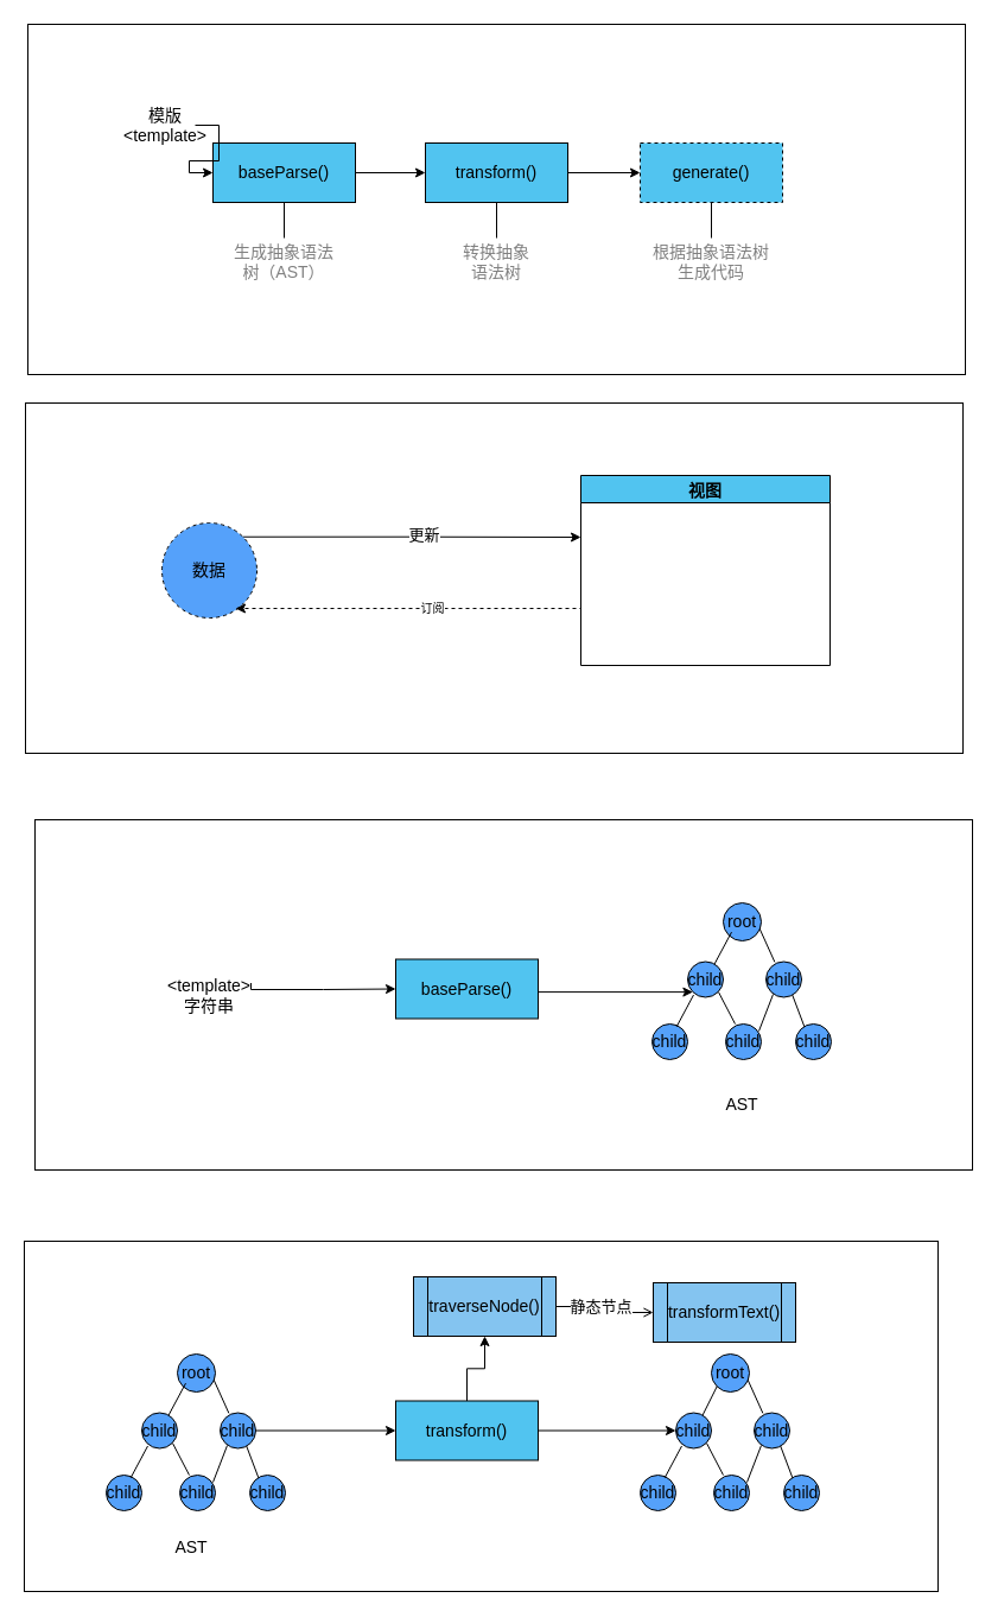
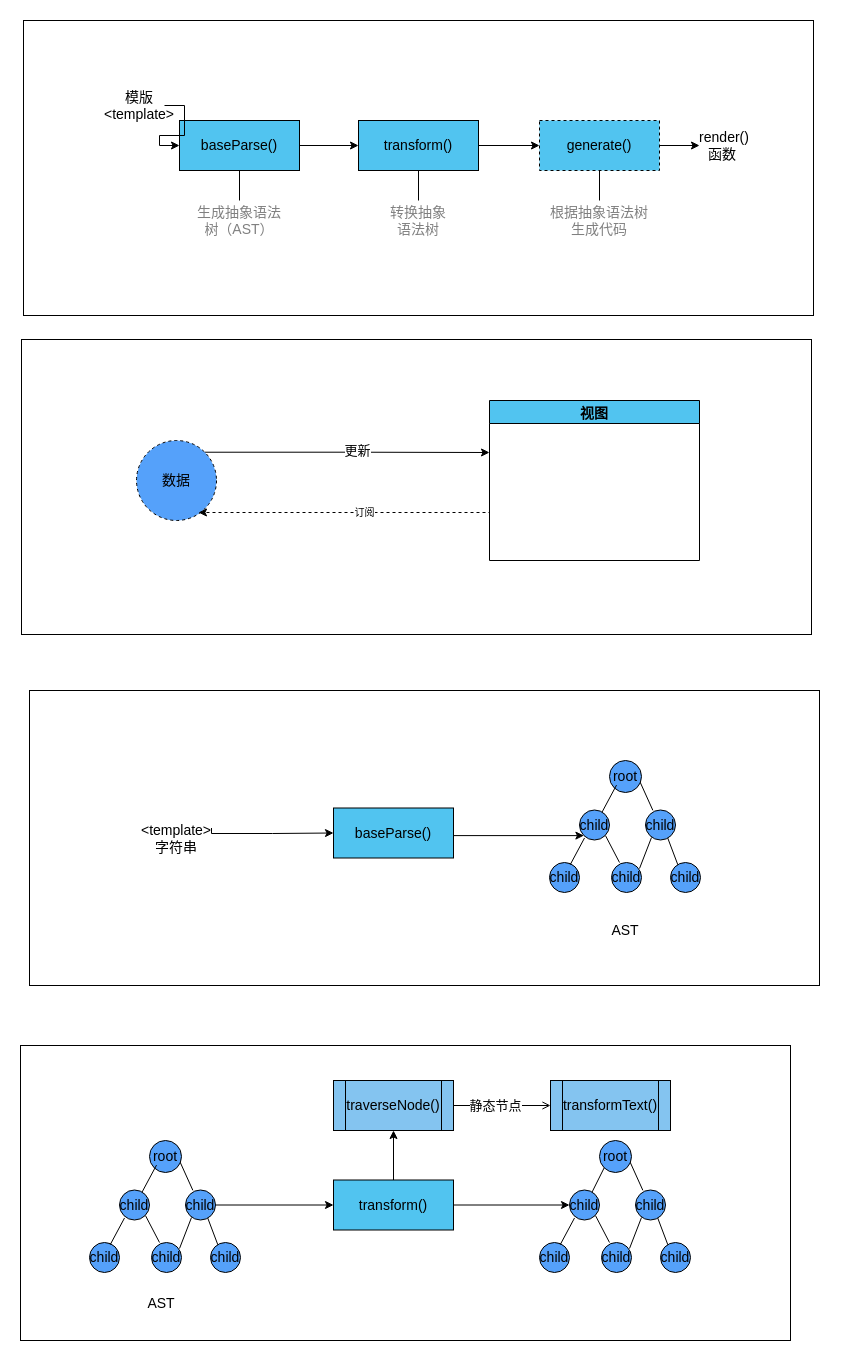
  <mxCell id="0" />
  <mxCell id="1" parent="0" />
  <mxCell id="2" value="" style="rounded=0;whiteSpace=wrap;html=1;" vertex="1" parent="1"><mxGeometry x="23" y="20" width="790" height="295" as="geometry" /></mxCell>
  <mxCell id="3" style="edgeStyle=orthogonalEdgeStyle;rounded=0;orthogonalLoop=1;jettySize=auto;html=1;exitX=1;exitY=0.5;exitDx=0;exitDy=0;entryX=0;entryY=0.5;entryDx=0;entryDy=0;fontSize=14;" edge="1" parent="1" source="5" target="8"><mxGeometry relative="1" as="geometry" /></mxCell>
  <mxCell id="4" style="edgeStyle=orthogonalEdgeStyle;rounded=0;orthogonalLoop=1;jettySize=auto;html=1;exitX=0.5;exitY=1;exitDx=0;exitDy=0;fontSize=14;endArrow=none;endFill=0;" edge="1" parent="1" source="5"><mxGeometry relative="1" as="geometry"><mxPoint x="239" y="200" as="targetPoint" /></mxGeometry></mxCell>
  <mxCell id="5" value="&lt;font style=&quot;font-size: 14px&quot;&gt;baseParse()&lt;/font&gt;" style="rounded=0;whiteSpace=wrap;html=1;fillColor=#51C4F0;" vertex="1" parent="1"><mxGeometry x="179" y="120" width="120" height="50" as="geometry" /></mxCell>
  <mxCell id="6" style="edgeStyle=orthogonalEdgeStyle;rounded=0;orthogonalLoop=1;jettySize=auto;html=1;exitX=1;exitY=0.5;exitDx=0;exitDy=0;fontSize=14;" edge="1" parent="1" source="8" target="11"><mxGeometry relative="1" as="geometry" /></mxCell>
  <mxCell id="7" style="edgeStyle=orthogonalEdgeStyle;rounded=0;orthogonalLoop=1;jettySize=auto;html=1;exitX=0.5;exitY=1;exitDx=0;exitDy=0;fontSize=14;endArrow=none;endFill=0;" edge="1" parent="1" source="8"><mxGeometry relative="1" as="geometry"><mxPoint x="418" y="200" as="targetPoint" /></mxGeometry></mxCell>
  <mxCell id="8" value="&lt;font style=&quot;font-size: 14px&quot;&gt;transform()&lt;/font&gt;" style="rounded=0;whiteSpace=wrap;html=1;fillColor=#51C4F0;" vertex="1" parent="1"><mxGeometry x="358" y="120" width="120" height="50" as="geometry" /></mxCell>
+ <mxCell id="9" style="edgeStyle=orthogonalEdgeStyle;rounded=0;orthogonalLoop=1;jettySize=auto;html=1;exitX=1;exitY=0.5;exitDx=0;exitDy=0;entryX=0;entryY=0.5;entryDx=0;entryDy=0;fontSize=14;" edge="1" parent="1" source="11" target="21"><mxGeometry relative="1" as="geometry" /></mxCell>
  <mxCell id="10" style="edgeStyle=orthogonalEdgeStyle;rounded=0;orthogonalLoop=1;jettySize=auto;html=1;exitX=0.5;exitY=1;exitDx=0;exitDy=0;fontSize=14;endArrow=none;endFill=0;" edge="1" parent="1" source="11"><mxGeometry relative="1" as="geometry"><mxPoint x="599" y="200" as="targetPoint" /></mxGeometry></mxCell>
  <mxCell id="11" value="&lt;font style=&quot;font-size: 14px&quot;&gt;generate()&lt;/font&gt;" style="rounded=0;whiteSpace=wrap;html=1;fillColor=#51C4F0;dashed=1;" vertex="1" parent="1"><mxGeometry x="539" y="120" width="120" height="50" as="geometry" /></mxCell>
  <mxCell id="12" value="" style="rounded=0;whiteSpace=wrap;html=1;" vertex="1" parent="1"><mxGeometry x="21" y="339" width="790" height="295" as="geometry" /></mxCell>
  <mxCell id="13" style="edgeStyle=orthogonalEdgeStyle;rounded=0;orthogonalLoop=1;jettySize=auto;html=1;exitX=1;exitY=0;exitDx=0;exitDy=0;" edge="1" parent="1" source="15"><mxGeometry relative="1" as="geometry"><mxPoint x="489" y="452" as="targetPoint" /></mxGeometry></mxCell>
  <mxCell id="14" value="更新" style="edgeLabel;html=1;align=center;verticalAlign=middle;resizable=0;points=[];fontSize=13;" vertex="1" connectable="0" parent="13"><mxGeometry x="0.073" y="3" relative="1" as="geometry"><mxPoint as="offset" /></mxGeometry></mxCell>
  <mxCell id="15" value="&lt;font style=&quot;font-size: 14px&quot;&gt;数据&lt;/font&gt;" style="ellipse;whiteSpace=wrap;html=1;aspect=fixed;fillColor=#55A1FA;dashed=1;" vertex="1" parent="1"><mxGeometry x="136" y="440" width="80" height="80" as="geometry" /></mxCell>
  <mxCell id="16" style="edgeStyle=orthogonalEdgeStyle;rounded=0;orthogonalLoop=1;jettySize=auto;html=1;exitX=0;exitY=0.75;exitDx=0;exitDy=0;entryX=0.775;entryY=0.9;entryDx=0;entryDy=0;entryPerimeter=0;dashed=1;" edge="1" parent="1" source="18" target="15"><mxGeometry relative="1" as="geometry"><Array as="points"><mxPoint x="489" y="512" /></Array></mxGeometry></mxCell>
  <mxCell id="17" value="订阅" style="edgeLabel;html=1;align=center;verticalAlign=middle;resizable=0;points=[];fontSize=10;" vertex="1" connectable="0" parent="16"><mxGeometry x="-0.104" y="-1" relative="1" as="geometry"><mxPoint as="offset" /></mxGeometry></mxCell>
  <mxCell id="18" value="视图" style="swimlane;fillColor=#51C4F0;fontSize=14;" vertex="1" parent="1"><mxGeometry x="489" y="400" width="210" height="160" as="geometry" /></mxCell>
  <mxCell id="19" style="edgeStyle=orthogonalEdgeStyle;rounded=0;orthogonalLoop=1;jettySize=auto;html=1;exitX=1;exitY=0.5;exitDx=0;exitDy=0;entryX=0;entryY=0.5;entryDx=0;entryDy=0;fontSize=14;" edge="1" parent="1" source="20" target="5"><mxGeometry relative="1" as="geometry" /></mxCell>
  <mxCell id="20" value="模版 &amp;lt;template&amp;gt;" style="text;html=1;strokeColor=none;fillColor=none;align=center;verticalAlign=middle;whiteSpace=wrap;rounded=0;fontSize=14;" vertex="1" parent="1"><mxGeometry x="114" y="95" width="50" height="20" as="geometry" /></mxCell>
+ <mxCell id="21" value="render() 函数&amp;nbsp;" style="text;html=1;strokeColor=none;fillColor=none;align=center;verticalAlign=middle;whiteSpace=wrap;rounded=0;fontSize=14;" vertex="1" parent="1"><mxGeometry x="699" y="135" width="50" height="20" as="geometry" /></mxCell>
  <mxCell id="22" value="&lt;font color=&quot;#808080&quot;&gt;生成抽象语法树（AST）&lt;/font&gt;" style="text;html=1;strokeColor=none;fillColor=none;align=center;verticalAlign=middle;whiteSpace=wrap;rounded=0;fontSize=14;" vertex="1" parent="1"><mxGeometry x="194" y="215" width="90" height="10" as="geometry" /></mxCell>
  <mxCell id="23" value="&lt;font color=&quot;#808080&quot;&gt;转换抽象语法树&lt;/font&gt;" style="text;html=1;strokeColor=none;fillColor=none;align=center;verticalAlign=middle;whiteSpace=wrap;rounded=0;fontSize=14;" vertex="1" parent="1"><mxGeometry x="383" y="210" width="70" height="20" as="geometry" /></mxCell>
  <mxCell id="24" value="&lt;font color=&quot;#808080&quot;&gt;根据抽象语法树生成代码&lt;/font&gt;" style="text;html=1;strokeColor=none;fillColor=none;align=center;verticalAlign=middle;whiteSpace=wrap;rounded=0;fontSize=14;" vertex="1" parent="1"><mxGeometry x="549" y="210" width="100" height="20" as="geometry" /></mxCell>
  <mxCell id="25" value="" style="rounded=0;whiteSpace=wrap;html=1;" vertex="1" parent="1"><mxGeometry x="29" y="690" width="790" height="295" as="geometry" /></mxCell>
  <mxCell id="26" style="edgeStyle=orthogonalEdgeStyle;rounded=0;orthogonalLoop=1;jettySize=auto;html=1;exitX=1;exitY=0.5;exitDx=0;exitDy=0;entryX=0;entryY=1;entryDx=0;entryDy=0;fontSize=14;startArrow=none;startFill=0;endArrow=classic;endFill=1;" edge="1" parent="1" source="27" target="36"><mxGeometry relative="1" as="geometry"><Array as="points"><mxPoint x="453" y="835" /></Array></mxGeometry></mxCell>
  <mxCell id="27" value="&lt;font style=&quot;font-size: 14px&quot;&gt;baseParse()&lt;/font&gt;" style="rounded=0;whiteSpace=wrap;html=1;fillColor=#51C4F0;" vertex="1" parent="1"><mxGeometry x="333" y="807.5" width="120" height="50" as="geometry" /></mxCell>
  <mxCell id="28" style="edgeStyle=orthogonalEdgeStyle;rounded=0;orthogonalLoop=1;jettySize=auto;html=1;exitX=1;exitY=0;exitDx=0;exitDy=0;entryX=0;entryY=0.5;entryDx=0;entryDy=0;fontSize=14;startArrow=none;startFill=0;endArrow=classic;endFill=1;" edge="1" parent="1" source="29" target="27"><mxGeometry relative="1" as="geometry"><Array as="points"><mxPoint x="211" y="833" /><mxPoint x="272" y="833" /></Array></mxGeometry></mxCell>
  <mxCell id="29" value="&amp;lt;template&amp;gt;&lt;br&gt;字符串" style="text;html=1;strokeColor=none;fillColor=none;align=center;verticalAlign=middle;whiteSpace=wrap;rounded=0;fontSize=14;" vertex="1" parent="1"><mxGeometry x="141" y="827.5" width="70" height="20" as="geometry" /></mxCell>
  <mxCell id="30" value="root" style="ellipse;whiteSpace=wrap;html=1;aspect=fixed;fontSize=14;fillColor=#55A1FA;" vertex="1" parent="1"><mxGeometry x="609" y="760" width="32" height="32" as="geometry" /></mxCell>
  <mxCell id="31" value="child" style="ellipse;whiteSpace=wrap;html=1;aspect=fixed;fontSize=14;fillColor=#55A1FA;" vertex="1" parent="1"><mxGeometry x="549" y="862" width="30" height="30" as="geometry" /></mxCell>
  <mxCell id="32" value="child" style="ellipse;whiteSpace=wrap;html=1;aspect=fixed;fontSize=14;fillColor=#55A1FA;" vertex="1" parent="1"><mxGeometry x="611" y="862" width="30" height="30" as="geometry" /></mxCell>
  <mxCell id="33" value="child" style="ellipse;whiteSpace=wrap;html=1;aspect=fixed;fontSize=14;fillColor=#55A1FA;" vertex="1" parent="1"><mxGeometry x="645" y="809.5" width="30" height="30" as="geometry" /></mxCell>
  <mxCell id="34" value="child" style="ellipse;whiteSpace=wrap;html=1;aspect=fixed;fontSize=14;fillColor=#55A1FA;" vertex="1" parent="1"><mxGeometry x="670" y="862" width="30" height="30" as="geometry" /></mxCell>
  <mxCell id="35" value="AST" style="text;html=1;strokeColor=none;fillColor=none;align=center;verticalAlign=middle;whiteSpace=wrap;rounded=0;fontSize=14;" vertex="1" parent="1"><mxGeometry x="605" y="920" width="40" height="20" as="geometry" /></mxCell>
  <mxCell id="36" value="child" style="ellipse;whiteSpace=wrap;html=1;aspect=fixed;fontSize=14;fillColor=#55A1FA;" vertex="1" parent="1"><mxGeometry x="579" y="809.5" width="30" height="30" as="geometry" /></mxCell>
  <mxCell id="37" value="" style="endArrow=none;html=1;fontSize=14;exitX=1;exitY=0;exitDx=0;exitDy=0;" edge="1" parent="1"><mxGeometry width="50" height="50" relative="1" as="geometry"><mxPoint x="569.607" y="864.393" as="sourcePoint" /><mxPoint x="584" y="837.5" as="targetPoint" /></mxGeometry></mxCell>
  <mxCell id="38" value="" style="endArrow=none;html=1;fontSize=14;exitX=1;exitY=0;exitDx=0;exitDy=0;" edge="1" parent="1"><mxGeometry width="50" height="50" relative="1" as="geometry"><mxPoint x="601.607" y="811.503" as="sourcePoint" /><mxPoint x="616" y="784.61" as="targetPoint" /></mxGeometry></mxCell>
  <mxCell id="39" value="" style="endArrow=none;html=1;fontSize=14;entryX=1;entryY=1;entryDx=0;entryDy=0;exitX=0;exitY=0;exitDx=0;exitDy=0;" edge="1" parent="1"><mxGeometry width="50" height="50" relative="1" as="geometry"><mxPoint x="652.393" y="809.893" as="sourcePoint" /><mxPoint x="639.607" y="781.607" as="targetPoint" /></mxGeometry></mxCell>
  <mxCell id="40" value="" style="endArrow=none;html=1;fontSize=14;entryX=1;entryY=1;entryDx=0;entryDy=0;exitX=0;exitY=0;exitDx=0;exitDy=0;" edge="1" parent="1"><mxGeometry width="50" height="50" relative="1" as="geometry"><mxPoint x="677.393" y="864.393" as="sourcePoint" /><mxPoint x="667.217" y="837.497" as="targetPoint" /></mxGeometry></mxCell>
  <mxCell id="41" value="" style="endArrow=none;html=1;fontSize=14;" edge="1" parent="1"><mxGeometry width="50" height="50" relative="1" as="geometry"><mxPoint x="639" y="868" as="sourcePoint" /><mxPoint x="651" y="837" as="targetPoint" /></mxGeometry></mxCell>
  <mxCell id="42" value="" style="endArrow=none;html=1;fontSize=14;entryX=1;entryY=1;entryDx=0;entryDy=0;" edge="1" parent="1"><mxGeometry width="50" height="50" relative="1" as="geometry"><mxPoint x="619" y="862" as="sourcePoint" /><mxPoint x="604.997" y="835.107" as="targetPoint" /></mxGeometry></mxCell>
  <mxCell id="43" value="" style="rounded=0;whiteSpace=wrap;html=1;" vertex="1" parent="1"><mxGeometry x="20" y="1045" width="770" height="295" as="geometry" /></mxCell>
  <mxCell id="44" style="edgeStyle=orthogonalEdgeStyle;rounded=0;orthogonalLoop=1;jettySize=auto;html=1;exitX=1;exitY=0.5;exitDx=0;exitDy=0;entryX=0;entryY=0.5;entryDx=0;entryDy=0;fontSize=14;startArrow=none;startFill=0;endArrow=classic;endFill=1;" edge="1" parent="1" source="46" target="70"><mxGeometry relative="1" as="geometry" /></mxCell>
  <mxCell id="45" style="edgeStyle=orthogonalEdgeStyle;rounded=0;orthogonalLoop=1;jettySize=auto;html=1;exitX=0.5;exitY=0;exitDx=0;exitDy=0;entryX=0.5;entryY=1;entryDx=0;entryDy=0;fontSize=14;startArrow=none;startFill=0;endArrow=classic;endFill=1;" edge="1" parent="1" source="46" target="63"><mxGeometry relative="1" as="geometry" /></mxCell>
  <mxCell id="46" value="&lt;font style=&quot;font-size: 14px&quot;&gt;transform()&lt;/font&gt;" style="rounded=0;whiteSpace=wrap;html=1;fillColor=#51C4F0;" vertex="1" parent="1"><mxGeometry x="333" y="1179.5" width="120" height="50" as="geometry" /></mxCell>
  <mxCell id="47" value="root" style="ellipse;whiteSpace=wrap;html=1;aspect=fixed;fontSize=14;fillColor=#55A1FA;" vertex="1" parent="1"><mxGeometry x="149" y="1140" width="32" height="32" as="geometry" /></mxCell>
  <mxCell id="48" value="child" style="ellipse;whiteSpace=wrap;html=1;aspect=fixed;fontSize=14;fillColor=#55A1FA;" vertex="1" parent="1"><mxGeometry x="89" y="1242" width="30" height="30" as="geometry" /></mxCell>
  <mxCell id="49" value="child" style="ellipse;whiteSpace=wrap;html=1;aspect=fixed;fontSize=14;fillColor=#55A1FA;" vertex="1" parent="1"><mxGeometry x="151" y="1242" width="30" height="30" as="geometry" /></mxCell>
  <mxCell id="50" style="edgeStyle=orthogonalEdgeStyle;rounded=0;orthogonalLoop=1;jettySize=auto;html=1;exitX=1;exitY=0.5;exitDx=0;exitDy=0;entryX=0;entryY=0.5;entryDx=0;entryDy=0;fontSize=14;startArrow=none;startFill=0;endArrow=classic;endFill=1;" edge="1" parent="1" source="51" target="46"><mxGeometry relative="1" as="geometry" /></mxCell>
  <mxCell id="51" value="child" style="ellipse;whiteSpace=wrap;html=1;aspect=fixed;fontSize=14;fillColor=#55A1FA;" vertex="1" parent="1"><mxGeometry x="185" y="1189.5" width="30" height="30" as="geometry" /></mxCell>
  <mxCell id="52" value="child" style="ellipse;whiteSpace=wrap;html=1;aspect=fixed;fontSize=14;fillColor=#55A1FA;" vertex="1" parent="1"><mxGeometry x="210" y="1242" width="30" height="30" as="geometry" /></mxCell>
  <mxCell id="53" value="AST" style="text;html=1;strokeColor=none;fillColor=none;align=center;verticalAlign=middle;whiteSpace=wrap;rounded=0;fontSize=14;" vertex="1" parent="1"><mxGeometry x="141" y="1293" width="40" height="20" as="geometry" /></mxCell>
  <mxCell id="54" value="child" style="ellipse;whiteSpace=wrap;html=1;aspect=fixed;fontSize=14;fillColor=#55A1FA;" vertex="1" parent="1"><mxGeometry x="119" y="1189.5" width="30" height="30" as="geometry" /></mxCell>
  <mxCell id="55" value="" style="endArrow=none;html=1;fontSize=14;exitX=1;exitY=0;exitDx=0;exitDy=0;" edge="1" parent="1"><mxGeometry width="50" height="50" relative="1" as="geometry"><mxPoint x="109.607" y="1244.393" as="sourcePoint" /><mxPoint x="124" y="1217.5" as="targetPoint" /></mxGeometry></mxCell>
  <mxCell id="56" value="" style="endArrow=none;html=1;fontSize=14;exitX=1;exitY=0;exitDx=0;exitDy=0;" edge="1" parent="1"><mxGeometry width="50" height="50" relative="1" as="geometry"><mxPoint x="141.607" y="1191.503" as="sourcePoint" /><mxPoint x="156" y="1164.61" as="targetPoint" /></mxGeometry></mxCell>
  <mxCell id="57" value="" style="endArrow=none;html=1;fontSize=14;entryX=1;entryY=1;entryDx=0;entryDy=0;exitX=0;exitY=0;exitDx=0;exitDy=0;" edge="1" parent="1"><mxGeometry width="50" height="50" relative="1" as="geometry"><mxPoint x="192.393" y="1189.893" as="sourcePoint" /><mxPoint x="179.607" y="1161.607" as="targetPoint" /></mxGeometry></mxCell>
  <mxCell id="58" value="" style="endArrow=none;html=1;fontSize=14;entryX=1;entryY=1;entryDx=0;entryDy=0;exitX=0;exitY=0;exitDx=0;exitDy=0;" edge="1" parent="1"><mxGeometry width="50" height="50" relative="1" as="geometry"><mxPoint x="217.393" y="1244.393" as="sourcePoint" /><mxPoint x="207.217" y="1217.497" as="targetPoint" /></mxGeometry></mxCell>
  <mxCell id="59" value="" style="endArrow=none;html=1;fontSize=14;" edge="1" parent="1"><mxGeometry width="50" height="50" relative="1" as="geometry"><mxPoint x="179" y="1248" as="sourcePoint" /><mxPoint x="191" y="1217" as="targetPoint" /></mxGeometry></mxCell>
  <mxCell id="60" value="" style="endArrow=none;html=1;fontSize=14;entryX=1;entryY=1;entryDx=0;entryDy=0;" edge="1" parent="1"><mxGeometry width="50" height="50" relative="1" as="geometry"><mxPoint x="159" y="1242" as="sourcePoint" /><mxPoint x="144.997" y="1215.107" as="targetPoint" /></mxGeometry></mxCell>
  <mxCell id="61" style="edgeStyle=orthogonalEdgeStyle;rounded=0;orthogonalLoop=1;jettySize=auto;html=1;exitX=1;exitY=0.5;exitDx=0;exitDy=0;entryX=0;entryY=0.5;entryDx=0;entryDy=0;fontSize=14;startArrow=none;startFill=0;endArrow=open;endFill=1;" edge="1" parent="1" source="63" target="64"><mxGeometry relative="1" as="geometry" /></mxCell>
  <mxCell id="62" value="静态节点" style="edgeLabel;html=1;align=center;verticalAlign=middle;resizable=0;points=[];fontSize=13;" vertex="1" connectable="0" parent="61"><mxGeometry x="-0.147" y="1" relative="1" as="geometry"><mxPoint as="offset" /></mxGeometry></mxCell>
- <mxCell id="63" value="traverseNode()" style="shape=process;whiteSpace=wrap;html=1;backgroundOutline=1;fontSize=14;fillColor=#84C4F0;" vertex="1" parent="1"><mxGeometry x="348" y="1075" width="120" height="50" as="geometry" /></mxCell>
+ <mxCell id="63" value="traverseNode()" style="shape=process;whiteSpace=wrap;html=1;backgroundOutline=1;fontSize=14;fillColor=#84C4F0;" vertex="1" parent="1"><mxGeometry x="333" y="1080" width="120" height="50" as="geometry" /></mxCell>
  <mxCell id="64" value="transformText()" style="shape=process;whiteSpace=wrap;html=1;backgroundOutline=1;fontSize=14;fillColor=#84C4F0;" vertex="1" parent="1"><mxGeometry x="550" y="1080" width="120" height="50" as="geometry" /></mxCell>
  <mxCell id="65" value="root" style="ellipse;whiteSpace=wrap;html=1;aspect=fixed;fontSize=14;fillColor=#55A1FA;" vertex="1" parent="1"><mxGeometry x="599" y="1140" width="32" height="32" as="geometry" /></mxCell>
  <mxCell id="66" value="child" style="ellipse;whiteSpace=wrap;html=1;aspect=fixed;fontSize=14;fillColor=#55A1FA;" vertex="1" parent="1"><mxGeometry x="539" y="1242" width="30" height="30" as="geometry" /></mxCell>
  <mxCell id="67" value="child" style="ellipse;whiteSpace=wrap;html=1;aspect=fixed;fontSize=14;fillColor=#55A1FA;" vertex="1" parent="1"><mxGeometry x="601" y="1242" width="30" height="30" as="geometry" /></mxCell>
  <mxCell id="68" value="child" style="ellipse;whiteSpace=wrap;html=1;aspect=fixed;fontSize=14;fillColor=#55A1FA;" vertex="1" parent="1"><mxGeometry x="635" y="1189.5" width="30" height="30" as="geometry" /></mxCell>
  <mxCell id="69" value="child" style="ellipse;whiteSpace=wrap;html=1;aspect=fixed;fontSize=14;fillColor=#55A1FA;" vertex="1" parent="1"><mxGeometry x="660" y="1242" width="30" height="30" as="geometry" /></mxCell>
  <mxCell id="70" value="child" style="ellipse;whiteSpace=wrap;html=1;aspect=fixed;fontSize=14;fillColor=#55A1FA;" vertex="1" parent="1"><mxGeometry x="569" y="1189.5" width="30" height="30" as="geometry" /></mxCell>
  <mxCell id="71" value="" style="endArrow=none;html=1;fontSize=14;exitX=1;exitY=0;exitDx=0;exitDy=0;" edge="1" parent="1"><mxGeometry width="50" height="50" relative="1" as="geometry"><mxPoint x="559.607" y="1244.393" as="sourcePoint" /><mxPoint x="574" y="1217.5" as="targetPoint" /></mxGeometry></mxCell>
  <mxCell id="72" value="" style="endArrow=none;html=1;fontSize=14;exitX=1;exitY=0;exitDx=0;exitDy=0;entryX=0;entryY=1;entryDx=0;entryDy=0;" edge="1" parent="1" target="65"><mxGeometry width="50" height="50" relative="1" as="geometry"><mxPoint x="591.607" y="1191.503" as="sourcePoint" /><mxPoint x="606" y="1164.61" as="targetPoint" /></mxGeometry></mxCell>
  <mxCell id="73" value="" style="endArrow=none;html=1;fontSize=14;entryX=1;entryY=1;entryDx=0;entryDy=0;exitX=0;exitY=0;exitDx=0;exitDy=0;" edge="1" parent="1"><mxGeometry width="50" height="50" relative="1" as="geometry"><mxPoint x="642.393" y="1189.893" as="sourcePoint" /><mxPoint x="629.607" y="1161.607" as="targetPoint" /></mxGeometry></mxCell>
  <mxCell id="74" value="" style="endArrow=none;html=1;fontSize=14;entryX=1;entryY=1;entryDx=0;entryDy=0;exitX=0;exitY=0;exitDx=0;exitDy=0;" edge="1" parent="1"><mxGeometry width="50" height="50" relative="1" as="geometry"><mxPoint x="667.393" y="1244.393" as="sourcePoint" /><mxPoint x="657.217" y="1217.497" as="targetPoint" /></mxGeometry></mxCell>
  <mxCell id="75" value="" style="endArrow=none;html=1;fontSize=14;" edge="1" parent="1"><mxGeometry width="50" height="50" relative="1" as="geometry"><mxPoint x="629" y="1248" as="sourcePoint" /><mxPoint x="641" y="1217" as="targetPoint" /></mxGeometry></mxCell>
  <mxCell id="76" value="" style="endArrow=none;html=1;fontSize=14;entryX=1;entryY=1;entryDx=0;entryDy=0;" edge="1" parent="1"><mxGeometry width="50" height="50" relative="1" as="geometry"><mxPoint x="609" y="1242" as="sourcePoint" /><mxPoint x="594.997" y="1215.107" as="targetPoint" /></mxGeometry></mxCell>
